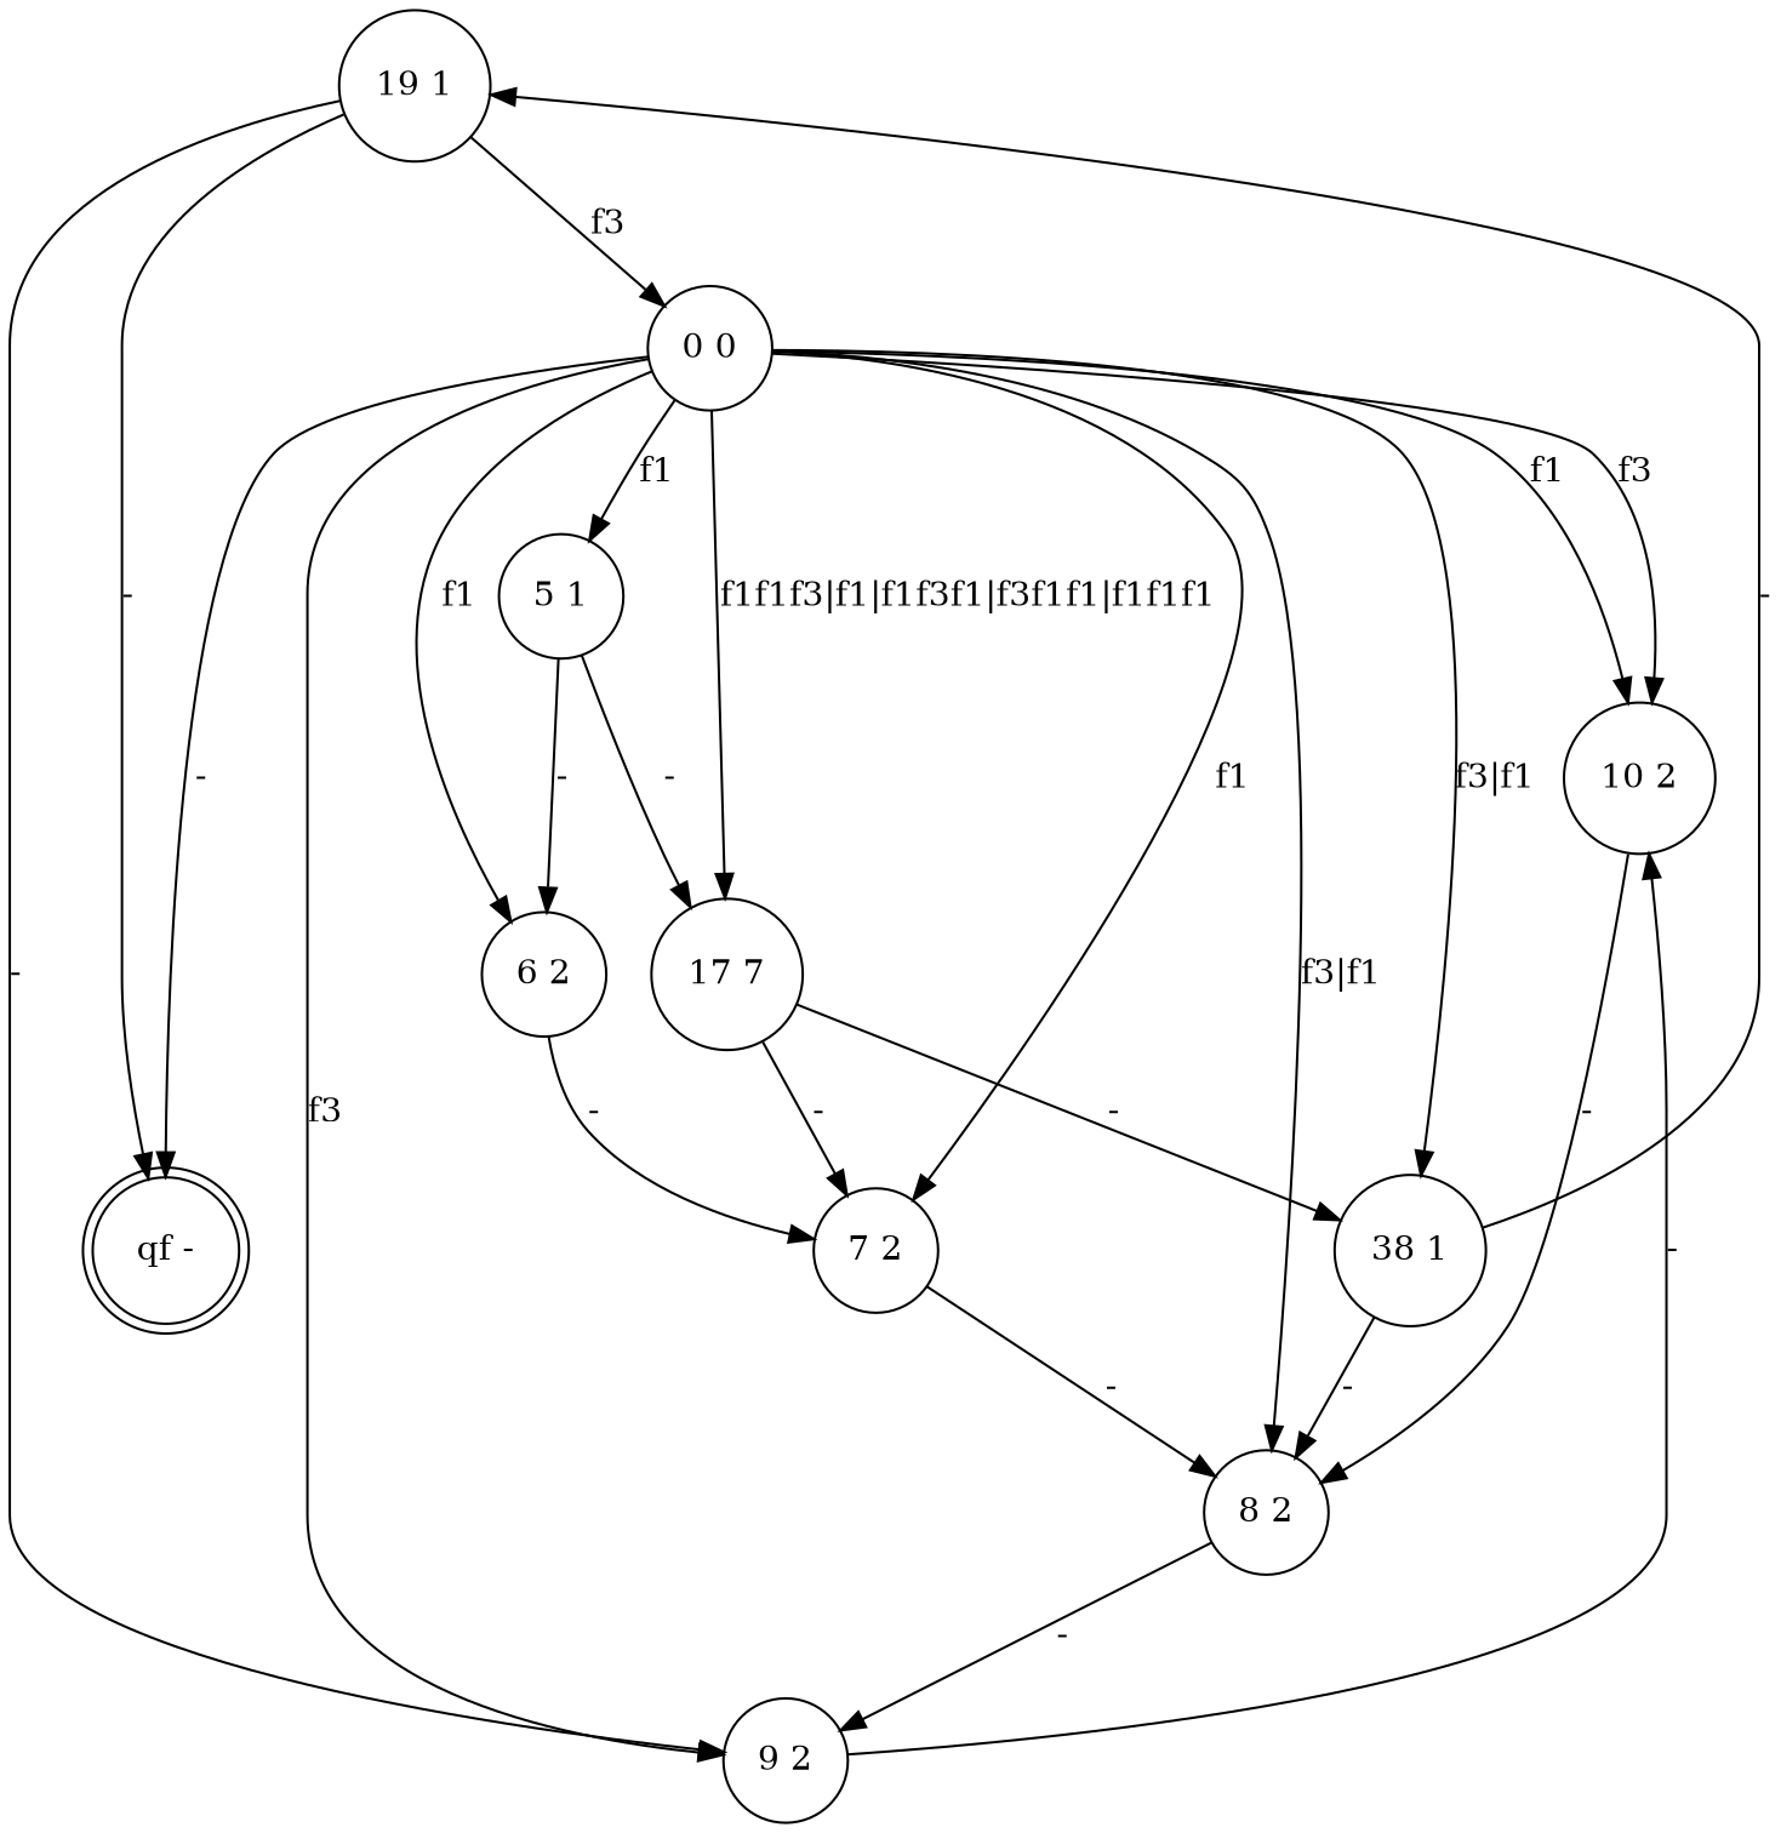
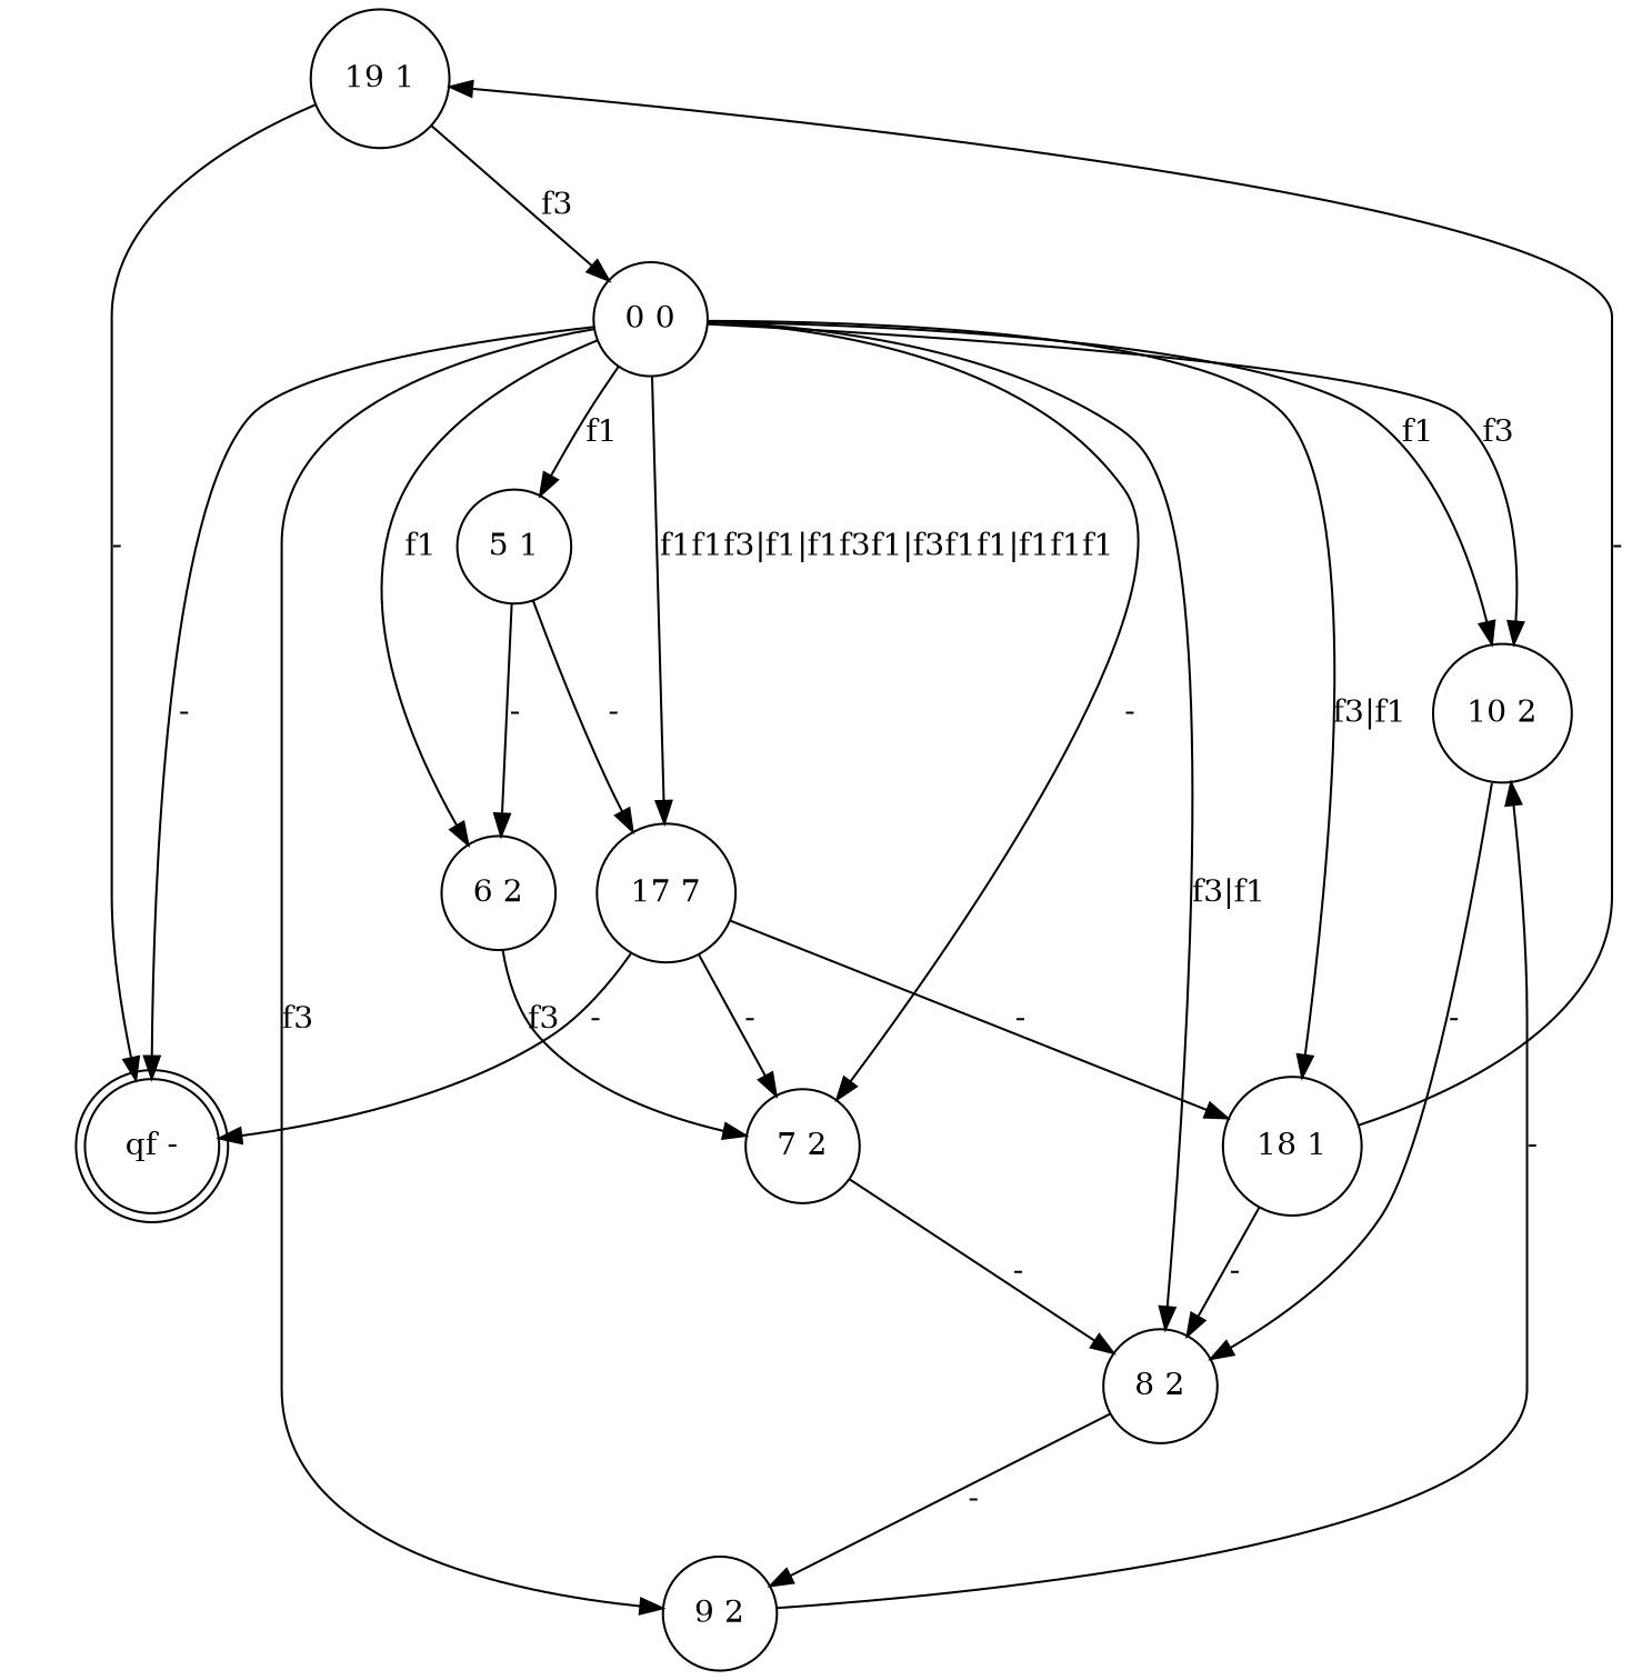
  digraph {
    fontname="DejaVu Serif"
    node [fontname="DejaVu Serif" shape=circle]
    edge [fontname="DejaVu Serif"]
    "10 2"
    "8 2"
    "qf -" [shape=doublecircle]
    "6 2"
    "7 2"
    "9 2"
    "5 1"
    n8 [label="17 7"]
-   "18 1" [label="38 1"]
+   "18 1"
    "19 1"
    "0 0"
    "10 2" -> "8 2" [label="-"]
    "8 2" -> "9 2" [label="-"]
-   "6 2" -> "7 2" [label="-"]
+   "6 2" -> "7 2" [label=f3]
    "7 2" -> "8 2" [label="-"]
    "9 2" -> "10 2" [label="-"]
    "5 1" -> "6 2" [label="-"]
    "5 1" -> n8 [label="-"]
+   n8 -> "qf -" [label="-"]
    n8 -> "7 2" [label="-"]
    n8 -> "18 1" [label="-"]
    "18 1" -> "8 2" [label="-"]
    "18 1" -> "19 1" [label="-"]
    "19 1" -> "qf -" [label="-"]
-   "19 1" -> "9 2" [label="-"]
    "19 1" -> "0 0" [label=f3]
    "0 0" -> "10 2" [label=f3]
    "0 0" -> "10 2" [label=f1]
    "0 0" -> "8 2" [label="f3|f1"]
    "0 0" -> "qf -" [label="-"]
    "0 0" -> "6 2" [label=f1]
-   "0 0" -> "7 2" [label=f1]
+   "0 0" -> "7 2" [label="-"]
    "0 0" -> "9 2" [label=f3]
    "0 0" -> "5 1" [label=f1]
    "0 0" -> n8 [label="f1f1f3|f1|f1f3f1|f3f1f1|f1f1f1"]
    "0 0" -> "18 1" [label="f3|f1"]
  }
